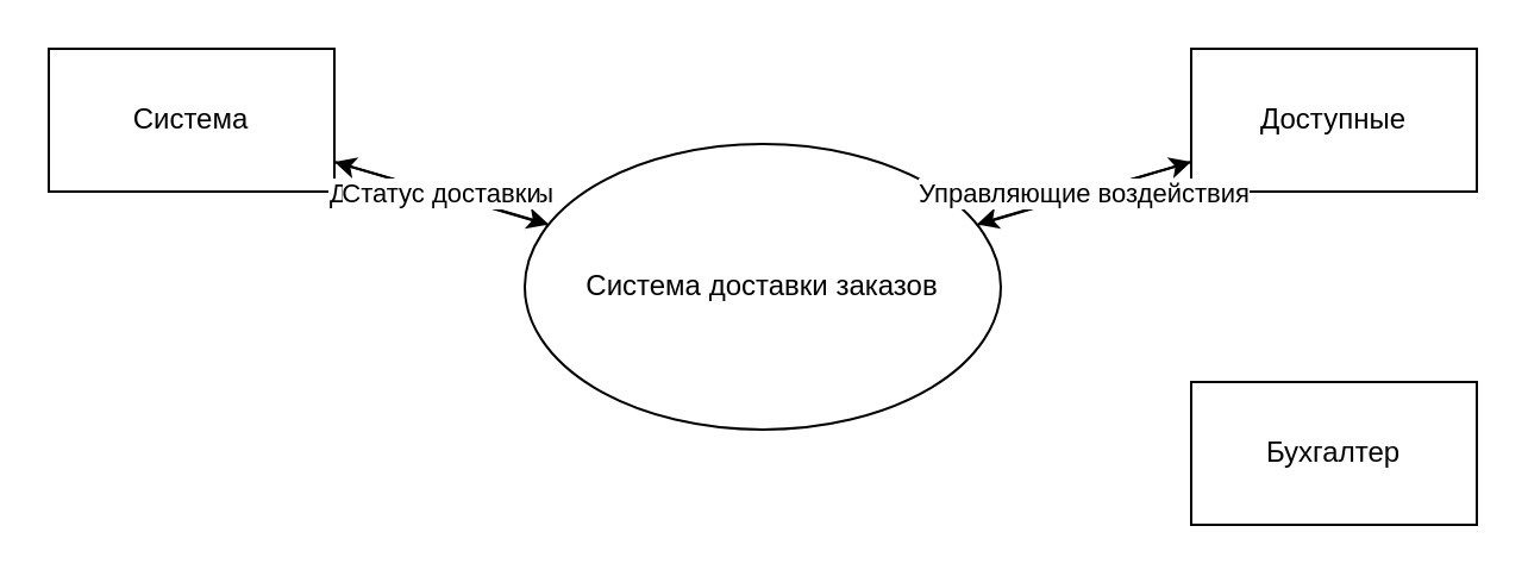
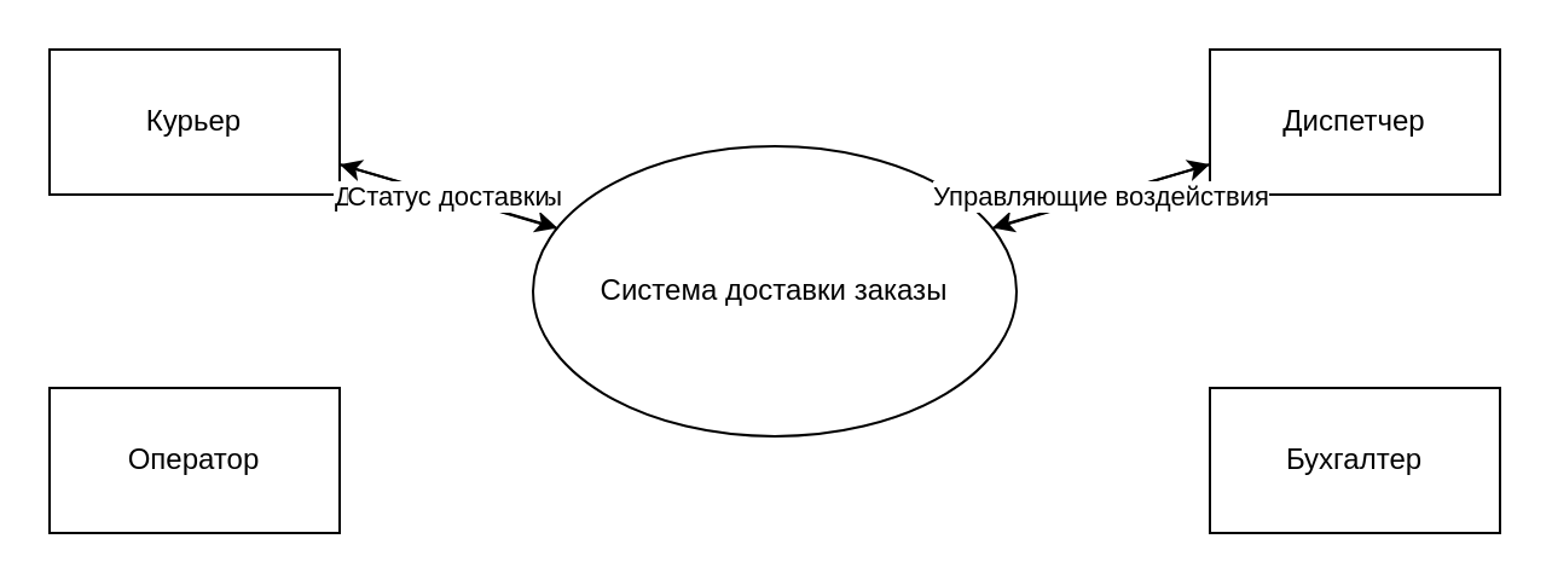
  <mxCell id="0" />
  <mxCell id="1" parent="0" />
- <mxCell id="2" value="Система доставки заказов" style="ellipse;whiteSpace=wrap;html=1;" vertex="1" parent="1"><mxGeometry x="220" y="60" width="200" height="120" as="geometry" /></mxCell>
- <mxCell id="3" value="Система" style="rounded=0;whiteSpace=wrap;html=1;" vertex="1" parent="1"><mxGeometry x="20" y="20" width="120" height="60" as="geometry" /></mxCell>
- <mxCell id="5" value="Доступные" style="rounded=0;whiteSpace=wrap;html=1;" vertex="1" parent="1"><mxGeometry x="500" y="20" width="120" height="60" as="geometry" /></mxCell>
+ <mxCell id="2" value="Система доставки заказы" style="ellipse;whiteSpace=wrap;html=1;" vertex="1" parent="1"><mxGeometry x="220" y="60" width="200" height="120" as="geometry" /></mxCell>
+ <mxCell id="3" value="Курьер" style="rounded=0;whiteSpace=wrap;html=1;" vertex="1" parent="1"><mxGeometry x="20" y="20" width="120" height="60" as="geometry" /></mxCell>
+ <mxCell id="4" value="Оператор" style="rounded=0;whiteSpace=wrap;html=1;" vertex="1" parent="1"><mxGeometry x="20" y="160" width="120" height="60" as="geometry" /></mxCell>
+ <mxCell id="5" value="Диспетчер" style="rounded=0;whiteSpace=wrap;html=1;" vertex="1" parent="1"><mxGeometry x="500" y="20" width="120" height="60" as="geometry" /></mxCell>
  <mxCell id="6" value="Бухгалтер" style="rounded=0;whiteSpace=wrap;html=1;" vertex="1" parent="1"><mxGeometry x="500" y="160" width="120" height="60" as="geometry" /></mxCell>
  <mxCell id="7" value="Доступные заказы" style="endArrow=classic;html=1;rounded=0;" edge="1" parent="1" source="2" target="3"><mxGeometry relative="1" as="geometry" /></mxCell>
  <mxCell id="8" value="Статус доставки" style="endArrow=classic;html=1;rounded=0;" edge="1" parent="1" source="3" target="2"><mxGeometry relative="1" as="geometry" /></mxCell>
  <mxCell id="9" value="Информация о курьерах" style="endArrow=classic;html=1;rounded=0;" edge="1" parent="1" source="2" target="5"><mxGeometry relative="1" as="geometry" /></mxCell>
  <mxCell id="10" value="Управляющие воздействия" style="endArrow=classic;html=1;rounded=0;" edge="1" parent="1" source="5" target="2"><mxGeometry relative="1" as="geometry" /></mxCell>
